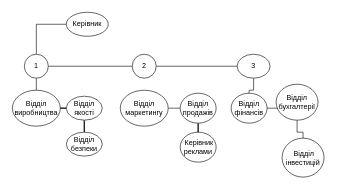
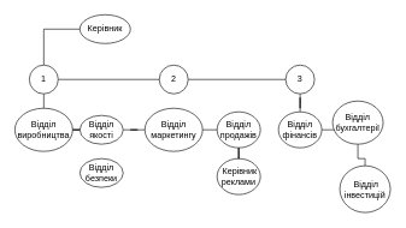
  <mxCell id="0" />
  <mxCell id="1" parent="0" />
  <mxCell id="2" style="edgeStyle=orthogonalEdgeStyle;rounded=0;orthogonalLoop=1;jettySize=auto;html=1;endArrow=none;endFill=0;" parent="1" source="3" target="7" edge="1"><mxGeometry relative="1" as="geometry" /></mxCell>
  <mxCell id="3" value="Керівник" style="ellipse;whiteSpace=wrap;html=1;" parent="1" vertex="1"><mxGeometry x="110" y="20" width="70" height="40" as="geometry" /></mxCell>
  <mxCell id="4" style="edgeStyle=orthogonalEdgeStyle;rounded=0;orthogonalLoop=1;jettySize=auto;html=1;endArrow=none;endFill=0;" parent="1" source="7" target="9" edge="1"><mxGeometry relative="1" as="geometry" /></mxCell>
  <mxCell id="5" style="rounded=0;orthogonalLoop=1;jettySize=auto;html=1;endArrow=none;endFill=0;" parent="1" source="7" target="12" edge="1"><mxGeometry relative="1" as="geometry" /></mxCell>
  <mxCell id="6" style="edgeStyle=orthogonalEdgeStyle;rounded=0;orthogonalLoop=1;jettySize=auto;html=1;endArrow=none;endFill=0;" parent="1" source="12" target="14" edge="1"><mxGeometry relative="1" as="geometry"><Array as="points" /></mxGeometry></mxCell>
  <mxCell id="7" value="1" style="ellipse;whiteSpace=wrap;html=1;" parent="1" vertex="1"><mxGeometry x="40" y="90" width="40" height="40" as="geometry" /></mxCell>
  <mxCell id="8" style="edgeStyle=orthogonalEdgeStyle;rounded=0;orthogonalLoop=1;jettySize=auto;html=1;endArrow=none;endFill=0;" parent="1" source="9" target="11" edge="1"><mxGeometry relative="1" as="geometry" /></mxCell>
  <mxCell id="9" value="2" style="ellipse;whiteSpace=wrap;html=1;" parent="1" vertex="1"><mxGeometry x="220" y="90" width="40" height="40" as="geometry" /></mxCell>
  <mxCell id="10" value="" style="edgeStyle=orthogonalEdgeStyle;rounded=0;orthogonalLoop=1;jettySize=auto;html=1;endArrow=none;endFill=0;" parent="1" source="11" target="22" edge="1"><mxGeometry relative="1" as="geometry" /></mxCell>
- <mxCell id="11" value="3" style="ellipse;whiteSpace=wrap;html=1;" parent="1" vertex="1"><mxGeometry x="395" y="90" width="55" height="40" as="geometry" /></mxCell>
+ <mxCell id="11" value="3" style="ellipse;whiteSpace=wrap;html=1;" parent="1" vertex="1"><mxGeometry x="395" y="90" width="40" height="40" as="geometry" /></mxCell>
  <mxCell id="12" value="Відділ виробництва" style="ellipse;whiteSpace=wrap;html=1;" parent="1" vertex="1"><mxGeometry x="20" y="150" width="80" height="60" as="geometry" /></mxCell>
- <mxCell id="13" value="" style="edgeStyle=orthogonalEdgeStyle;rounded=0;orthogonalLoop=1;jettySize=auto;html=1;endArrow=none;endFill=0;" parent="1" source="14" target="15" edge="1"><mxGeometry relative="1" as="geometry" /></mxCell>
+ <mxCell id="13" value="" style="edgeStyle=orthogonalEdgeStyle;rounded=0;orthogonalLoop=1;jettySize=auto;html=1;endArrow=none;endFill=0;" parent="1" source="14" target="17" edge="1"><mxGeometry relative="1" as="geometry" /></mxCell>
  <mxCell id="14" value="Відділ якості" style="ellipse;whiteSpace=wrap;html=1;" parent="1" vertex="1"><mxGeometry x="110" y="160" width="60" height="40" as="geometry" /></mxCell>
  <mxCell id="15" value="Відділ безпеки" style="ellipse;whiteSpace=wrap;html=1;" parent="1" vertex="1"><mxGeometry x="110" y="220" width="60" height="40" as="geometry" /></mxCell>
  <mxCell id="16" value="" style="edgeStyle=orthogonalEdgeStyle;rounded=0;orthogonalLoop=1;jettySize=auto;html=1;endArrow=none;endFill=0;" parent="1" source="17" target="19" edge="1"><mxGeometry relative="1" as="geometry"><Array as="points"><mxPoint x="290" y="180" /><mxPoint x="290" y="180" /></Array></mxGeometry></mxCell>
  <mxCell id="17" value="Відділ маркетингу" style="ellipse;whiteSpace=wrap;html=1;" parent="1" vertex="1"><mxGeometry x="200" y="150" width="80" height="60" as="geometry" /></mxCell>
  <mxCell id="18" value="" style="edgeStyle=orthogonalEdgeStyle;rounded=0;orthogonalLoop=1;jettySize=auto;html=1;endArrow=none;endFill=0;" parent="1" source="19" target="20" edge="1"><mxGeometry relative="1" as="geometry" /></mxCell>
  <mxCell id="19" value="Відділ продажів" style="ellipse;whiteSpace=wrap;html=1;" parent="1" vertex="1"><mxGeometry x="300" y="155" width="60" height="50" as="geometry" /></mxCell>
  <mxCell id="20" value="&amp;nbsp;Керівник реклами" style="ellipse;whiteSpace=wrap;html=1;" parent="1" vertex="1"><mxGeometry x="300" y="220" width="60" height="50" as="geometry" /></mxCell>
  <mxCell id="21" value="" style="edgeStyle=orthogonalEdgeStyle;rounded=0;orthogonalLoop=1;jettySize=auto;html=1;endArrow=none;endFill=0;" parent="1" source="22" target="24" edge="1"><mxGeometry relative="1" as="geometry" /></mxCell>
  <mxCell id="22" value="Відділ фінансів" style="ellipse;whiteSpace=wrap;html=1;" parent="1" vertex="1"><mxGeometry x="385" y="155" width="60" height="50" as="geometry" /></mxCell>
  <mxCell id="23" value="" style="edgeStyle=orthogonalEdgeStyle;rounded=0;orthogonalLoop=1;jettySize=auto;html=1;endArrow=none;endFill=0;" parent="1" source="24" target="25" edge="1"><mxGeometry relative="1" as="geometry" /></mxCell>
  <mxCell id="24" value="Відділ бухгалтерії" style="ellipse;whiteSpace=wrap;html=1;" parent="1" vertex="1"><mxGeometry x="460" y="140" width="70" height="60" as="geometry" /></mxCell>
  <mxCell id="25" value="&amp;nbsp;Відділ інвестицій" style="ellipse;whiteSpace=wrap;html=1;" parent="1" vertex="1"><mxGeometry x="470" y="230" width="70" height="65" as="geometry" /></mxCell>
